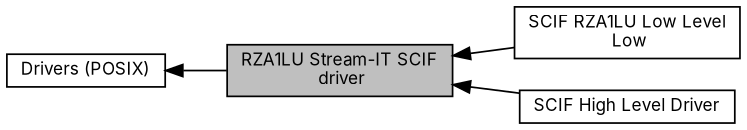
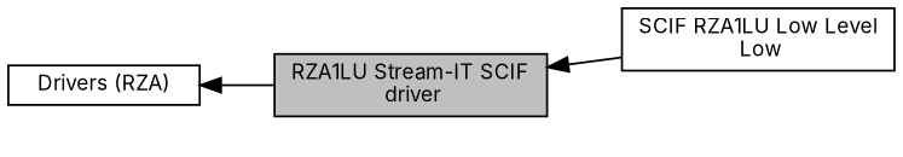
  digraph {
    fontname=Inter
    rankdir=LR
    node [color=black fillcolor=white fontname=Inter fontsize=10 shape=box style=filled]
    edge [dir=back fontname=Inter fontsize=10 labelfontname=Helvetica labelfontsize=10 shape=plaintext style=solid]
    n1 [fillcolor=grey75 fontcolor=black height=0.2 label="RZA1LU Stream-IT SCIF\l driver" width=0.4]
    n2 [height=0.2 label="SCIF RZA1LU Low Level\l Low" width=0.4]
-   n3 [height=0.2 label="SCIF High Level Driver" width=0.4]
-   n4 [height=0.2 label="Drivers (POSIX)" width=0.4]
+   n4 [height=0.2 label="Drivers (RZA)" width=0.4]
    n1 -> n2
-   n1 -> n3
    n4 -> n1
  }
